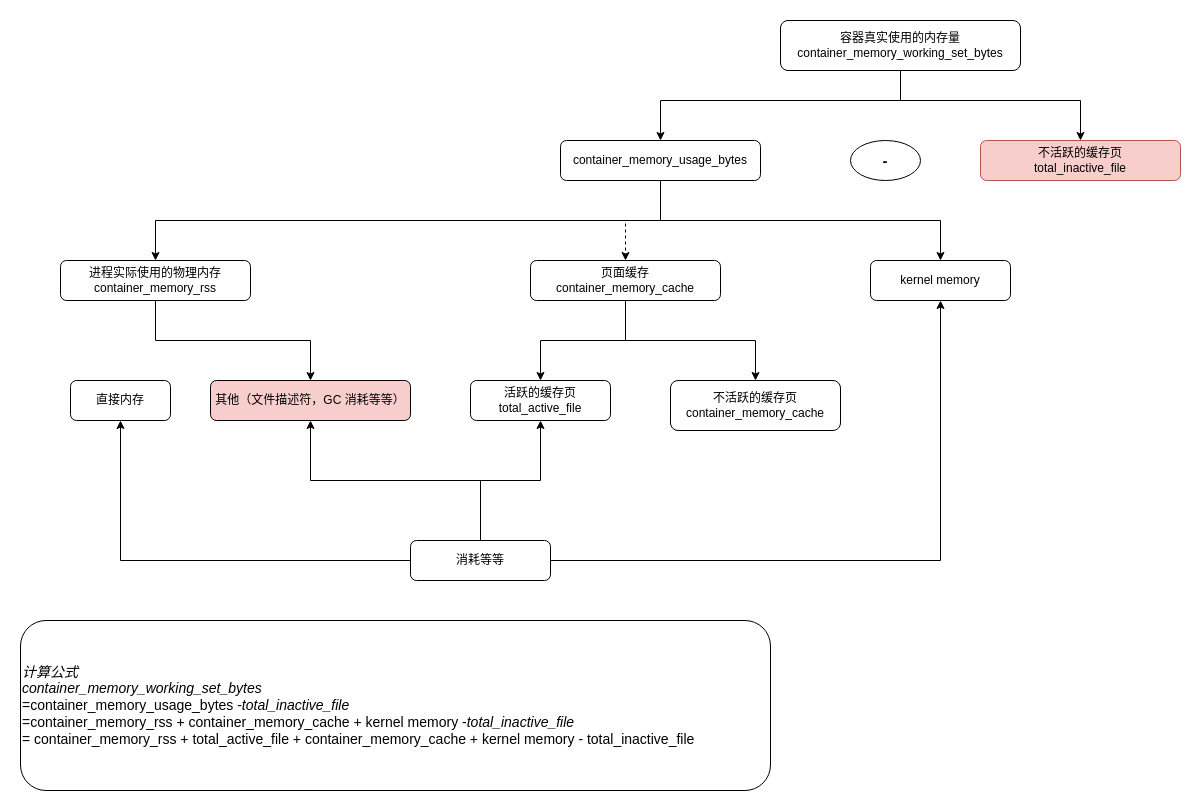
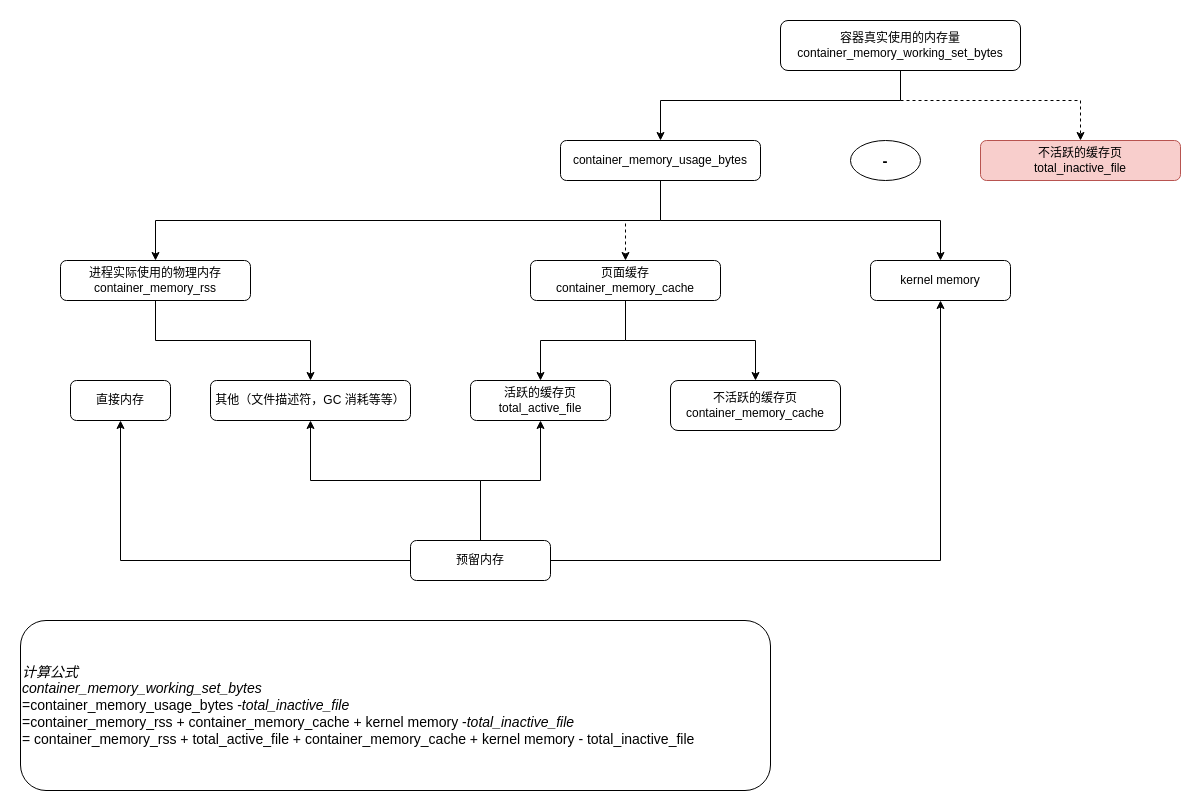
  <mxCell id="0" />
  <mxCell id="1" parent="0" />
  <mxCell id="2" style="edgeStyle=orthogonalEdgeStyle;rounded=0;orthogonalLoop=1;jettySize=auto;html=1;" edge="1" parent="1" source="4" target="8"><mxGeometry relative="1" as="geometry"><Array as="points"><mxPoint x="900" y="100" /><mxPoint x="660" y="100" /></Array></mxGeometry></mxCell>
- <mxCell id="3" style="edgeStyle=orthogonalEdgeStyle;rounded=0;orthogonalLoop=1;jettySize=auto;html=1;" edge="1" parent="1" source="4" target="9"><mxGeometry relative="1" as="geometry"><Array as="points"><mxPoint x="900" y="100" /><mxPoint x="1080" y="100" /></Array></mxGeometry></mxCell>
+ <mxCell id="3" style="edgeStyle=orthogonalEdgeStyle;rounded=0;orthogonalLoop=1;jettySize=auto;html=1;dashed=1;" edge="1" parent="1" source="4" target="9"><mxGeometry relative="1" as="geometry"><Array as="points"><mxPoint x="900" y="100" /><mxPoint x="1080" y="100" /></Array></mxGeometry></mxCell>
  <mxCell id="4" value="容器真实使用的内存量&lt;div&gt;container_memory_working_set_bytes&lt;/div&gt;" style="rounded=1;whiteSpace=wrap;html=1;" vertex="1" parent="1"><mxGeometry x="780" y="20" width="240" height="50" as="geometry" /></mxCell>
  <mxCell id="5" style="edgeStyle=orthogonalEdgeStyle;rounded=0;orthogonalLoop=1;jettySize=auto;html=1;entryX=0.5;entryY=0;entryDx=0;entryDy=0;" edge="1" parent="1" source="8" target="14"><mxGeometry relative="1" as="geometry"><Array as="points"><mxPoint x="660" y="220" /><mxPoint x="940" y="220" /></Array></mxGeometry></mxCell>
  <mxCell id="6" style="edgeStyle=orthogonalEdgeStyle;rounded=0;orthogonalLoop=1;jettySize=auto;html=1;entryX=0.5;entryY=0;entryDx=0;entryDy=0;dashed=1;" edge="1" parent="1" source="8" target="13"><mxGeometry relative="1" as="geometry" /></mxCell>
  <mxCell id="7" style="edgeStyle=orthogonalEdgeStyle;rounded=0;orthogonalLoop=1;jettySize=auto;html=1;" edge="1" parent="1" source="8" target="16"><mxGeometry relative="1" as="geometry"><Array as="points"><mxPoint x="660" y="220" /><mxPoint x="155" y="220" /></Array></mxGeometry></mxCell>
  <mxCell id="8" value="container_memory_usage_bytes" style="rounded=1;whiteSpace=wrap;html=1;" vertex="1" parent="1"><mxGeometry x="560" y="140" width="200" height="40" as="geometry" /></mxCell>
  <mxCell id="9" value="不活跃的缓存页&lt;br&gt;total_inactive_file" style="rounded=1;whiteSpace=wrap;html=1;fillColor=#f8cecc;strokeColor=#b85450;" vertex="1" parent="1"><mxGeometry x="980" y="140" width="200" height="40" as="geometry" /></mxCell>
  <mxCell id="10" value="-" style="ellipse;whiteSpace=wrap;html=1;fontStyle=1;fontSize=15;" vertex="1" parent="1"><mxGeometry x="850" y="140" width="70" height="40" as="geometry" /></mxCell>
  <mxCell id="11" style="edgeStyle=orthogonalEdgeStyle;rounded=0;orthogonalLoop=1;jettySize=auto;html=1;entryX=0.5;entryY=0;entryDx=0;entryDy=0;" edge="1" parent="1" source="13" target="19"><mxGeometry relative="1" as="geometry" /></mxCell>
  <mxCell id="12" style="edgeStyle=orthogonalEdgeStyle;rounded=0;orthogonalLoop=1;jettySize=auto;html=1;" edge="1" parent="1" source="13" target="20"><mxGeometry relative="1" as="geometry" /></mxCell>
  <mxCell id="13" value="页面缓存&lt;br&gt;container_memory_cache" style="rounded=1;whiteSpace=wrap;html=1;" vertex="1" parent="1"><mxGeometry x="530" y="260" width="190" height="40" as="geometry" /></mxCell>
  <mxCell id="14" value="kernel memory" style="rounded=1;whiteSpace=wrap;html=1;" vertex="1" parent="1"><mxGeometry x="870" y="260" width="140" height="40" as="geometry" /></mxCell>
  <mxCell id="15" style="edgeStyle=orthogonalEdgeStyle;rounded=0;orthogonalLoop=1;jettySize=auto;html=1;entryX=0.5;entryY=0;entryDx=0;entryDy=0;" edge="1" parent="1" source="16" target="18"><mxGeometry relative="1" as="geometry" /></mxCell>
  <mxCell id="16" value="进程实际使用的物理内存&lt;br&gt;container_memory_rss" style="rounded=1;whiteSpace=wrap;html=1;" vertex="1" parent="1"><mxGeometry x="60" y="260" width="190" height="40" as="geometry" /></mxCell>
  <mxCell id="17" value="直接内存" style="rounded=1;whiteSpace=wrap;html=1;" vertex="1" parent="1"><mxGeometry x="70" y="380" width="100" height="40" as="geometry" /></mxCell>
- <mxCell id="18" value="其他（文件描述符，GC 消耗等等）" style="rounded=1;whiteSpace=wrap;html=1;fillColor=#f8cecc;" vertex="1" parent="1"><mxGeometry x="210" y="380" width="200" height="40" as="geometry" /></mxCell>
+ <mxCell id="18" value="其他（文件描述符，GC 消耗等等）" style="rounded=1;whiteSpace=wrap;html=1;" vertex="1" parent="1"><mxGeometry x="210" y="380" width="200" height="40" as="geometry" /></mxCell>
  <mxCell id="19" value="活跃的缓存页&lt;div&gt;total_active_file&lt;/div&gt;" style="rounded=1;whiteSpace=wrap;html=1;" vertex="1" parent="1"><mxGeometry x="470" y="380" width="140" height="40" as="geometry" /></mxCell>
  <mxCell id="20" value="不活跃的缓存页&lt;div&gt;container_memory_cache&lt;/div&gt;" style="rounded=1;whiteSpace=wrap;html=1;" vertex="1" parent="1"><mxGeometry x="670" y="380" width="170" height="50" as="geometry" /></mxCell>
  <mxCell id="21" style="edgeStyle=orthogonalEdgeStyle;rounded=0;orthogonalLoop=1;jettySize=auto;html=1;entryX=0.5;entryY=1;entryDx=0;entryDy=0;" edge="1" parent="1" source="25" target="17"><mxGeometry relative="1" as="geometry" /></mxCell>
  <mxCell id="22" style="edgeStyle=orthogonalEdgeStyle;rounded=0;orthogonalLoop=1;jettySize=auto;html=1;entryX=0.5;entryY=1;entryDx=0;entryDy=0;" edge="1" parent="1" source="25" target="18"><mxGeometry relative="1" as="geometry" /></mxCell>
  <mxCell id="23" style="edgeStyle=orthogonalEdgeStyle;rounded=0;orthogonalLoop=1;jettySize=auto;html=1;entryX=0.5;entryY=1;entryDx=0;entryDy=0;" edge="1" parent="1" source="25" target="19"><mxGeometry relative="1" as="geometry" /></mxCell>
  <mxCell id="24" style="edgeStyle=orthogonalEdgeStyle;rounded=0;orthogonalLoop=1;jettySize=auto;html=1;entryX=0.5;entryY=1;entryDx=0;entryDy=0;" edge="1" parent="1" source="25" target="14"><mxGeometry relative="1" as="geometry" /></mxCell>
- <mxCell id="25" value="消耗等等" style="rounded=1;whiteSpace=wrap;html=1;" vertex="1" parent="1"><mxGeometry x="410" y="540" width="140" height="40" as="geometry" /></mxCell>
+ <mxCell id="25" value="预留内存" style="rounded=1;whiteSpace=wrap;html=1;" vertex="1" parent="1"><mxGeometry x="410" y="540" width="140" height="40" as="geometry" /></mxCell>
  <mxCell id="26" value="&lt;div tabindex=&quot;0&quot; style=&quot;tab-size: 4;&quot;&gt;&lt;code data-lang=&quot;bash&quot; class=&quot;language-bash&quot;&gt;&lt;font face=&quot;Helvetica&quot;&gt;&lt;span style=&quot;display:flex;&quot;&gt;&lt;span style=&quot;font-style: italic;&quot;&gt;计算公式&lt;br&gt;container_memory_working_set_bytes&lt;/span&gt;&lt;br&gt;&lt;/span&gt;&lt;span style=&quot;display:flex;&quot;&gt;    &lt;span style=&quot;&quot;&gt;=&lt;/span&gt; container_memory_usage_bytes - &lt;span style=&quot;font-style: italic;&quot;&gt;total_inactive_file&lt;/span&gt;&lt;br&gt;&lt;/span&gt;&lt;span style=&quot;display:flex;&quot;&gt;    &lt;span style=&quot;&quot;&gt;=&lt;/span&gt; container_memory_rss + container_memory_cache + kernel memory - &lt;span style=&quot;font-style: italic;&quot;&gt;total_inactive_file&lt;/span&gt;&lt;br&gt;&lt;/span&gt;&lt;span style=&quot;display:flex;&quot;&gt;    &lt;span style=&quot;&quot;&gt;=&lt;/span&gt;&lt;div style=&quot;&quot;&gt;&lt;span style=&quot;white-space: normal;&quot;&gt;&amp;nbsp;container_memory_rss + total_active_file + container_memory_cache + kernel memory - total_inactive_file&lt;/span&gt;&lt;/div&gt;&lt;/span&gt;&lt;/font&gt;&lt;/code&gt;&lt;/div&gt;" style="rounded=1;whiteSpace=wrap;html=1;fontSize=14;fontFamily=Verdana;fontColor=default;labelBackgroundColor=none;align=left;" vertex="1" parent="1"><mxGeometry x="20" y="620" width="750" height="170" as="geometry" /></mxCell>
